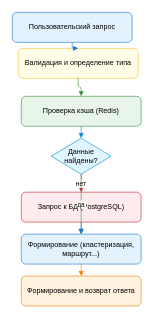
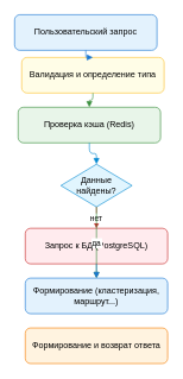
  <mxCell id="0" />
  <mxCell id="1" parent="0" />
  <mxCell id="2" value="Пользовательский запрос" style="rounded=1;whiteSpace=wrap;html=1;fillColor=#E3F2FD;strokeColor=#1976D2;" vertex="1" parent="1"><mxGeometry x="20" y="20" width="200" height="50" as="geometry" /></mxCell>
  <mxCell id="3" value="Валидация и определение типа" style="rounded=1;whiteSpace=wrap;html=1;fillColor=#FFFDE7;strokeColor=#FBC02D;" vertex="1" parent="1"><mxGeometry x="30" y="80" width="200" height="50" as="geometry" /></mxCell>
- <mxCell id="4" value="Проверка кэша (Redis)" style="rounded=1;whiteSpace=wrap;html=1;fillColor=#E8F5E9;strokeColor=#388E3C;" vertex="1" parent="1"><mxGeometry x="35" y="160" width="200" height="50" as="geometry" /></mxCell>
+ <mxCell id="4" value="Проверка кэша (Redis)" style="rounded=1;whiteSpace=wrap;html=1;fillColor=#E8F5E9;strokeColor=#388E3C;" vertex="1" parent="1"><mxGeometry x="25" y="150" width="200" height="50" as="geometry" /></mxCell>
  <mxCell id="5" value="Данные найдены?" style="rhombus;whiteSpace=wrap;html=1;fillColor=#E1F5FE;strokeColor=#0288D1;" vertex="1" parent="1"><mxGeometry x="85" y="230" width="100" height="60" as="geometry" /></mxCell>
  <mxCell id="6" value="Запрос к БД (PostgreSQL)" style="rounded=1;whiteSpace=wrap;html=1;fillColor=#FFEBEE;strokeColor=#C62828;" vertex="1" parent="1"><mxGeometry x="35" y="320" width="200" height="50" as="geometry" /></mxCell>
  <mxCell id="7" value="Формирование (кластеризация, маршрут...)" style="rounded=1;whiteSpace=wrap;html=1;fillColor=#E3F2FD;strokeColor=#1976D2;" vertex="1" parent="1"><mxGeometry x="35" y="390" width="200" height="50" as="geometry" /></mxCell>
  <mxCell id="8" value="Формирование и возврат ответа" style="rounded=1;whiteSpace=wrap;html=1;fillColor=#FFF3E0;strokeColor=#F57C00;" vertex="1" parent="1"><mxGeometry x="35" y="460" width="200" height="50" as="geometry" /></mxCell>
  <mxCell id="9" style="edgeStyle=orthogonalEdgeStyle;endArrow=block;endFill=1;strokeColor=#1976D2;" edge="1" parent="1" source="2" target="3"><mxGeometry relative="1" as="geometry" /></mxCell>
  <mxCell id="10" style="edgeStyle=orthogonalEdgeStyle;endArrow=block;endFill=1;strokeColor=#388E3C;" edge="1" parent="1" source="3" target="4"><mxGeometry relative="1" as="geometry" /></mxCell>
  <mxCell id="11" style="edgeStyle=orthogonalEdgeStyle;endArrow=block;endFill=1;strokeColor=#0288D1;" edge="1" parent="1" source="4" target="5"><mxGeometry relative="1" as="geometry" /></mxCell>
  <mxCell id="12" value="нет" style="edgeStyle=orthogonalEdgeStyle;endArrow=block;endFill=1;strokeColor=#C62828;" edge="1" parent="1" source="5" target="6"><mxGeometry relative="1" as="geometry" /></mxCell>
  <mxCell id="13" value="да" style="edgeStyle=orthogonalEdgeStyle;endArrow=block;endFill=1;strokeColor=#388E3C;" edge="1" parent="1" source="5" target="7"><mxGeometry relative="1" as="geometry" /></mxCell>
  <mxCell id="14" style="edgeStyle=orthogonalEdgeStyle;endArrow=block;endFill=1;strokeColor=#1976D2;" edge="1" parent="1" source="6" target="7"><mxGeometry relative="1" as="geometry" /></mxCell>
- <mxCell id="15" style="edgeStyle=orthogonalEdgeStyle;endArrow=block;endFill=1;strokeColor=#F57C00;" edge="1" parent="1" source="7" target="8"><mxGeometry relative="1" as="geometry" /></mxCell>
